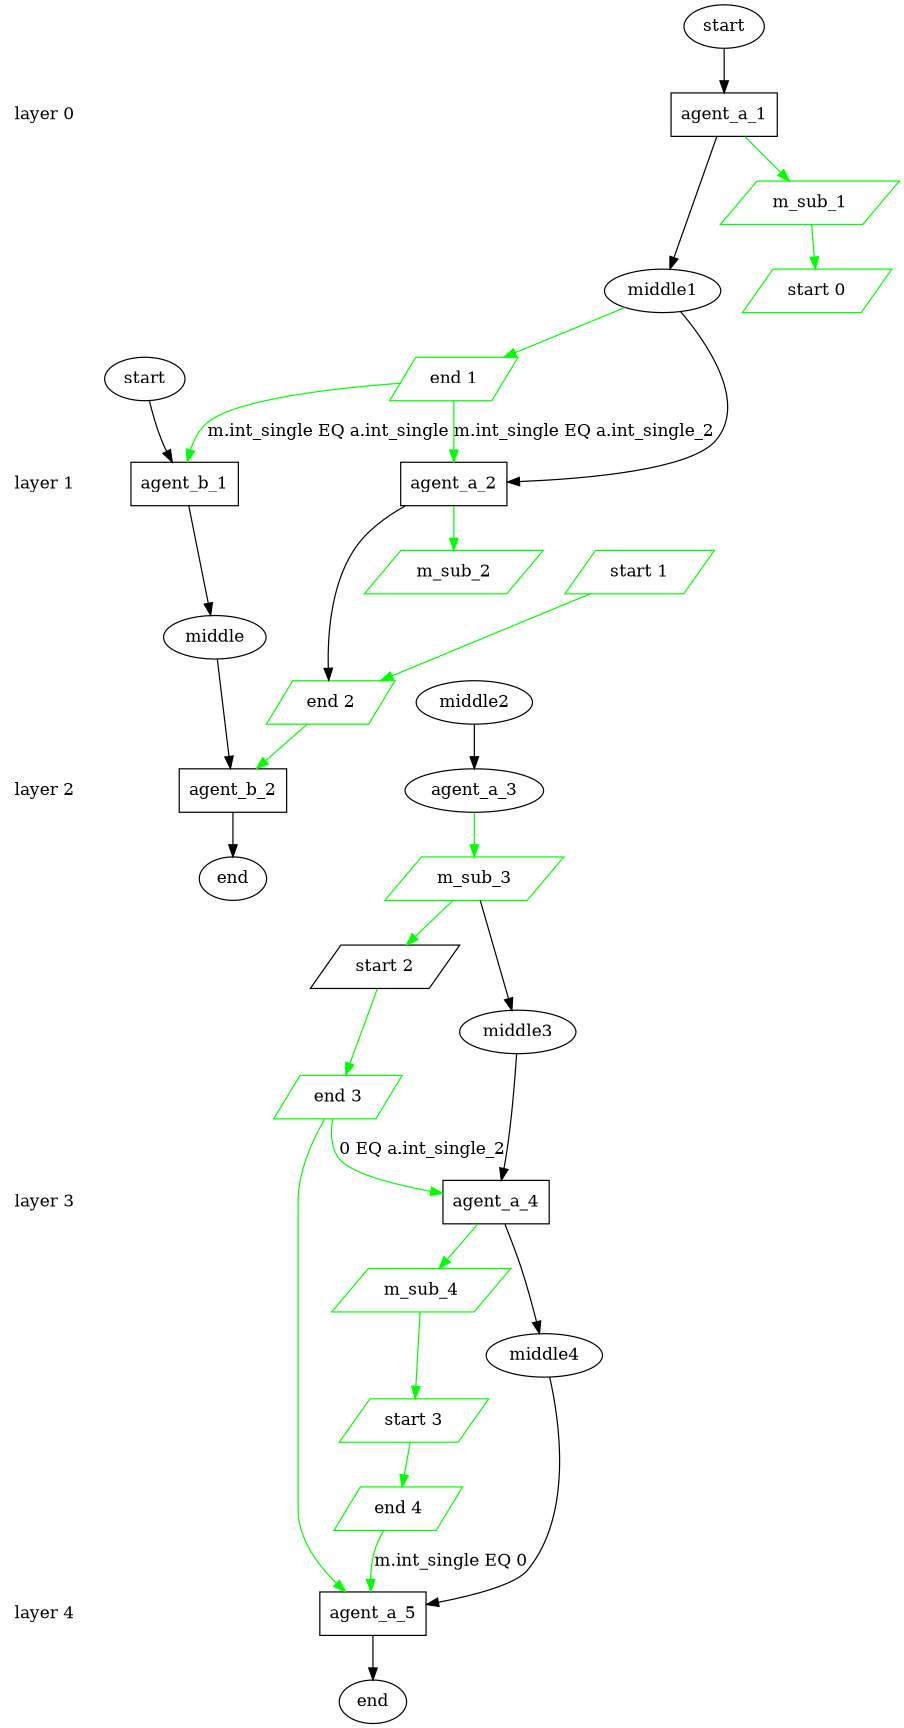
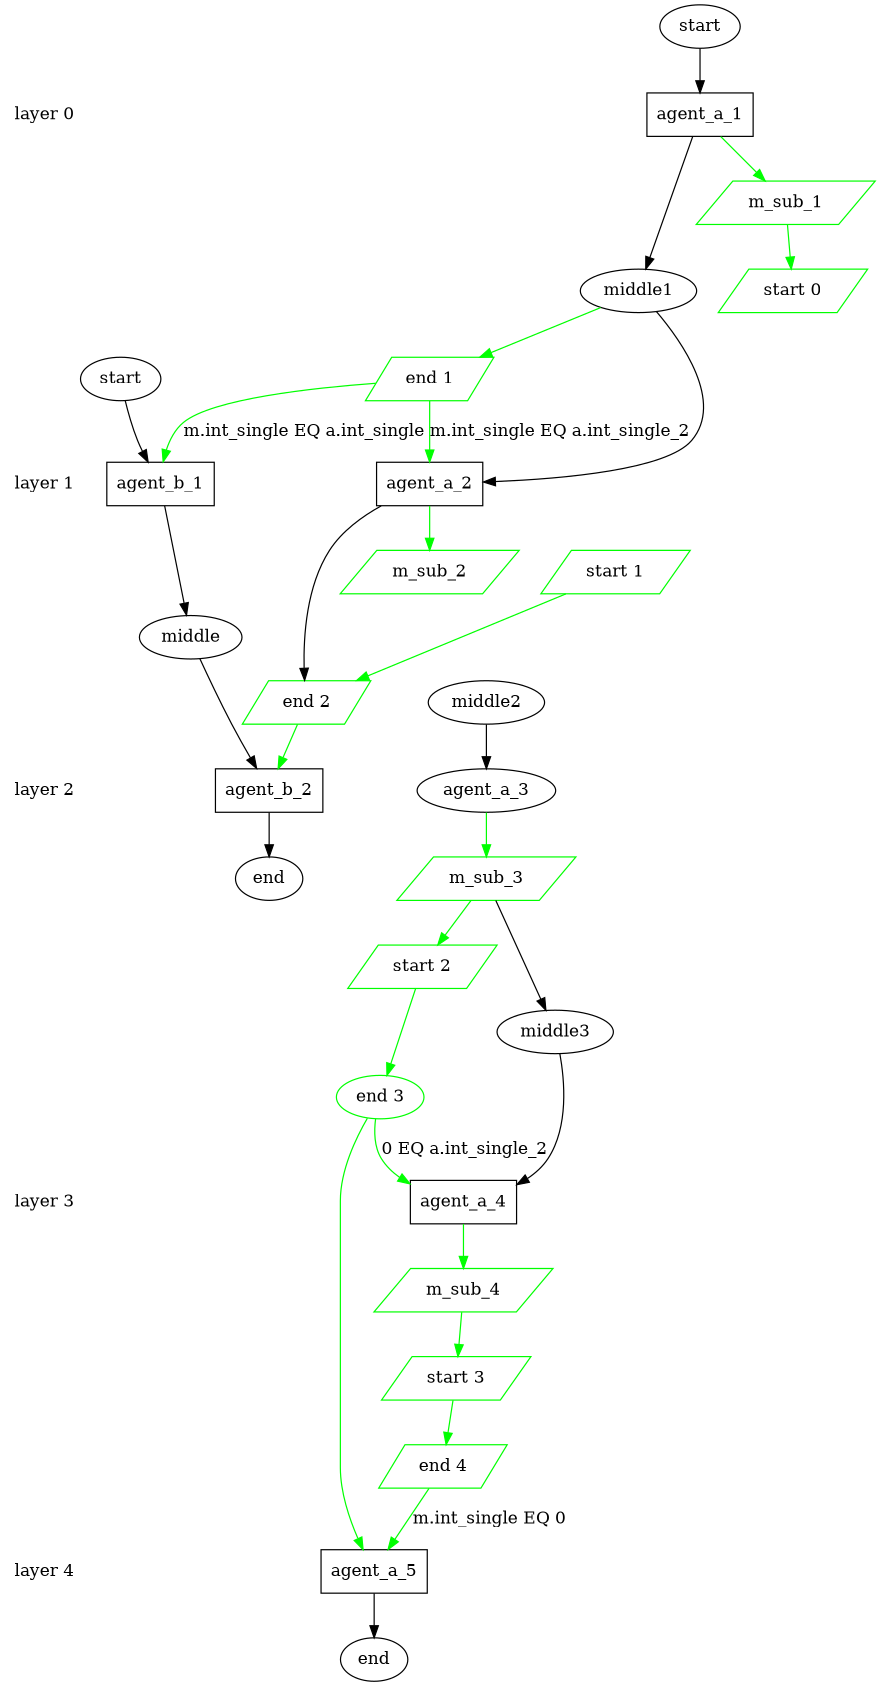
  digraph {
    rankdir=TB
    node [shape=parallelogram]
    n1 [label="layer 0" shape=plaintext]
    n2 [label=agent_a_1 shape=rect]
    layer_0_b [shape=point style=invis]
    layer_0_a [shape=point style=invis]
    n5 [color="#00ff00" label="start 0"]
    n6 [label="layer 1" shape=plaintext]
    n7 [label=agent_a_2 shape=rect]
    n8 [label=agent_b_1 shape=rect]
    layer_1_b [shape=point style=invis]
    n10 [color="#00ff00" label="end 1"]
    layer_1_a [shape=point style=invis]
    n12 [color="#00ff00" label="start 1"]
    n13 [label="layer 2" shape=plaintext]
    n14 [label=agent_a_3 shape=ellipse]
    n15 [label=agent_b_2 shape=rect]
    layer_2_b [shape=point style=invis]
    n17 [color="#00ff00" label="end 2"]
    layer_2_a [shape=point style=invis]
-   n19 [color=black label="start 2"]
+   n19 [color="#00ff00" label="start 2"]
    n20 [label="layer 3" shape=plaintext]
    n21 [label=agent_a_4 shape=rect]
    layer_3_b [shape=point style=invis]
-   n23 [color="#00ff00" label="end 3"]
+   n23 [color="#00ff00" label="end 3" shape=ellipse]
    layer_3_a [shape=point style=invis]
    n25 [color="#00ff00" label="start 3"]
    n26 [label="layer 4" shape=plaintext]
    n27 [label=agent_a_5 shape=rect]
    layer_4_b [shape=point style=invis]
    n29 [color="#00ff00" label="end 4"]
    layer_4_a [shape=point style=invis]
    n31 [label=middle1 shape=""]
    n32 [color="#00ff00" label=m_sub_1]
    n33 [color="#00ff00" label=m_sub_2]
    n34 [label=middle shape=""]
    n35 [color="#00ff00" label=m_sub_3]
    n36 [label=end shape=""]
-   n37 [label=middle4 shape=""]
    n38 [color="#00ff00" label=m_sub_4]
    n39 [label=end shape=""]
    n40 [label=middle3 shape=""]
    n41 [label=middle2 shape=""]
    n42 [label=start shape=""]
    n43 [label=start shape=""]
    subgraph sub_1 {
      rank=same
      n1
      n2
    }
    subgraph sub_2 {
      rank=same
      layer_0_b
    }
    subgraph sub_3 {
      rank=same
      layer_0_a
      n5
    }
    subgraph sub_4 {
      rank=same
      n6
      n7
      n8
    }
    subgraph sub_5 {
      rank=same
      layer_1_b
      n10
    }
    subgraph sub_6 {
      rank=same
      layer_1_a
      n12
    }
    subgraph sub_7 {
      rank=same
      n13
      n14
      n15
    }
    subgraph sub_8 {
      rank=same
      layer_2_b
      n17
    }
    subgraph sub_9 {
      rank=same
      layer_2_a
      n19
    }
    subgraph sub_10 {
      rank=same
      n20
      n21
    }
    subgraph sub_11 {
      rank=same
      layer_3_b
      n23
    }
    subgraph sub_12 {
      rank=same
      layer_3_a
      n25
    }
    subgraph sub_13 {
      rank=same
      n26
      n27
    }
    subgraph sub_14 {
      rank=same
      layer_4_b
      n29
    }
    subgraph sub_15 {
      rank=same
      layer_4_a
    }
    n1 -> layer_0_a [style=invis]
    n2 -> n31
    n2 -> n32 [color="#00ff00"]
    layer_0_b -> n1 [style=invis]
    layer_0_a -> layer_1_b [style=invis]
    n6 -> layer_1_a [style=invis]
    n7 -> n17
    n7 -> n33 [color="#00ff00"]
    n8 -> n34
    layer_1_b -> n6 [style=invis]
    n10 -> n7 [color="#00ff00" label="m.int_single EQ a.int_single_2"]
    n10 -> n8 [color="#00ff00" label="m.int_single EQ a.int_single"]
    layer_1_a -> layer_2_b [style=invis]
    n12 -> n17 [color="#00ff00"]
    n13 -> layer_2_a [style=invis]
    n14 -> n35 [color="#00ff00"]
    n15 -> n36
    layer_2_b -> n13 [style=invis]
    n17 -> n15 [color="#00ff00"]
    layer_2_a -> layer_3_b [style=invis]
    n19 -> n23 [color="#00ff00"]
    n20 -> layer_3_a [style=invis]
-   n21 -> n37
    n21 -> n38 [color="#00ff00"]
    layer_3_b -> n20 [style=invis]
    n23 -> n21 [color="#00ff00" label="0 EQ a.int_single_2"]
    n23 -> n27 [color="#00ff00"]
    layer_3_a -> layer_4_b [style=invis]
    n25 -> n29 [color="#00ff00"]
    n26 -> layer_4_a [style=invis]
    n27 -> n39
    layer_4_b -> n26 [style=invis]
    n29 -> n27 [color="#00ff00" label="m.int_single EQ 0"]
    n31 -> n7
    n31 -> n10 [color="#00ff00"]
    n32 -> n5 [color="#00ff00"]
    n34 -> n15
    n35 -> n19 [color="#00ff00"]
    n35 -> n40
-   n37 -> n27
    n38 -> n25 [color="#00ff00"]
    n40 -> n21
    n41 -> n14
    n42 -> n2
    n43 -> n8
  }
